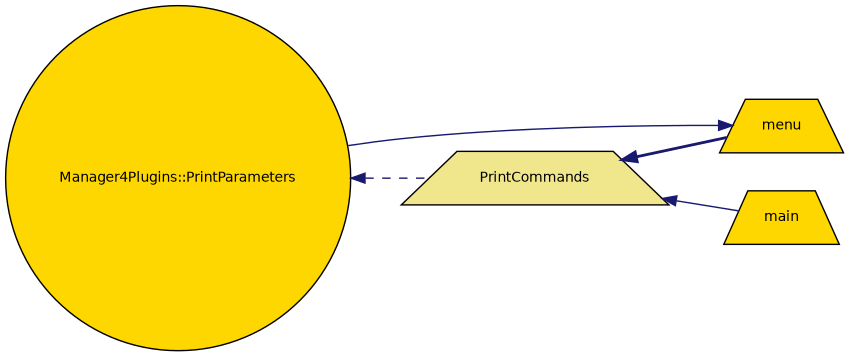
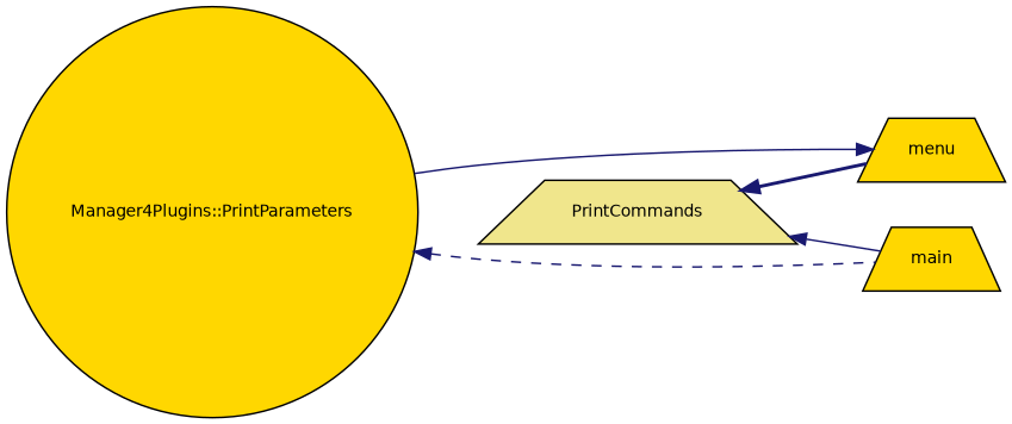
  digraph {
    rankdir=LR
    node [color=black fillcolor=gold fontname=Helvetica fontsize=10 shape=trapezium style=filled]
    edge [color=midnightblue dir=back fontname=Helvetica fontsize=10 labelfontname=Helvetica labelfontsize=10 style=solid]
    n1 [fontcolor=black height=0.2 label="Manager4Plugins::PrintParameters" shape=circle width=0.4]
    n2 [fillcolor=khaki height=0.2 label=PrintCommands width=0.4]
    n3 [height=0.2 label=menu width=0.4]
    n4 [height=0.2 label=main width=0.4]
-   n1 -> n2 [style=dashed]
+   n1 -> n4 [style=dashed]
    n2 -> n3 [style=bold]
    n2 -> n4
    n3 -> n1
  }
